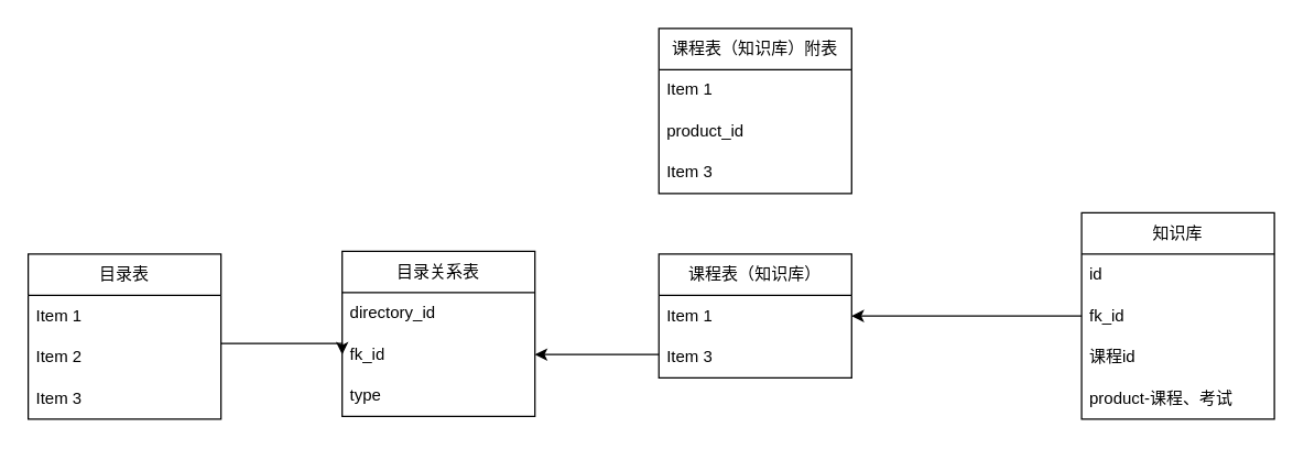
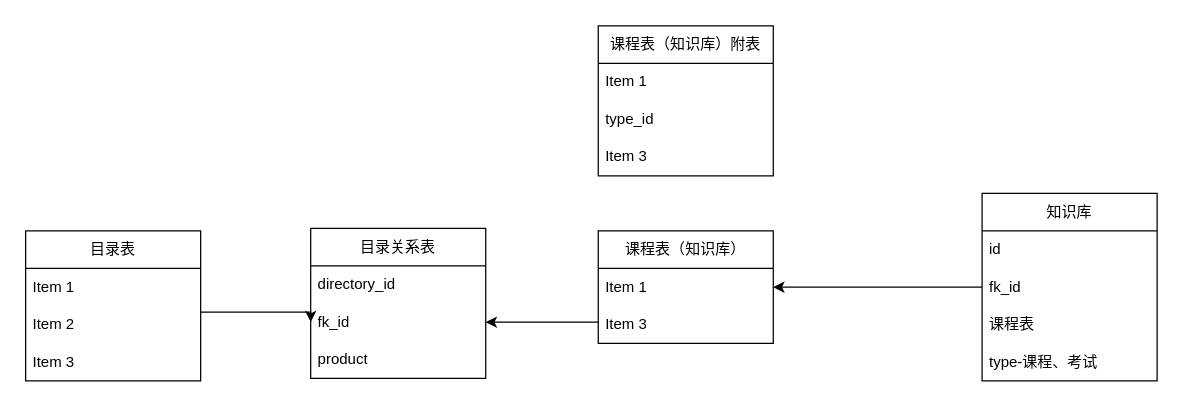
  <mxCell id="0" />
  <mxCell id="1" parent="0" />
  <mxCell id="2" style="edgeStyle=orthogonalEdgeStyle;rounded=0;orthogonalLoop=1;jettySize=auto;html=1;" parent="1" source="3" target="14" edge="1"><mxGeometry relative="1" as="geometry"><Array as="points"><mxPoint x="468" y="257" /><mxPoint x="468" y="257" /></Array></mxGeometry></mxCell>
  <mxCell id="3" value="课程表（知识库）" style="swimlane;fontStyle=0;childLayout=stackLayout;horizontal=1;startSize=30;horizontalStack=0;resizeParent=1;resizeParentMax=0;resizeLast=0;collapsible=1;marginBottom=0;whiteSpace=wrap;html=1;" parent="1" vertex="1"><mxGeometry x="478" y="184" width="140" height="90" as="geometry" /></mxCell>
  <mxCell id="4" value="Item 1" style="text;strokeColor=none;fillColor=none;align=left;verticalAlign=middle;spacingLeft=4;spacingRight=4;overflow=hidden;points=[[0,0.5],[1,0.5]];portConstraint=eastwest;rotatable=0;whiteSpace=wrap;html=1;" parent="3" vertex="1"><mxGeometry y="30" width="140" height="30" as="geometry" /></mxCell>
  <mxCell id="5" value="Item 3" style="text;strokeColor=none;fillColor=none;align=left;verticalAlign=middle;spacingLeft=4;spacingRight=4;overflow=hidden;points=[[0,0.5],[1,0.5]];portConstraint=eastwest;rotatable=0;whiteSpace=wrap;html=1;" parent="3" vertex="1"><mxGeometry y="60" width="140" height="30" as="geometry" /></mxCell>
  <mxCell id="6" style="edgeStyle=orthogonalEdgeStyle;rounded=0;orthogonalLoop=1;jettySize=auto;html=1;" parent="1" source="7" target="4" edge="1"><mxGeometry relative="1" as="geometry" /></mxCell>
  <mxCell id="7" value="知识库" style="swimlane;fontStyle=0;childLayout=stackLayout;horizontal=1;startSize=30;horizontalStack=0;resizeParent=1;resizeParentMax=0;resizeLast=0;collapsible=1;marginBottom=0;whiteSpace=wrap;html=1;" parent="1" vertex="1"><mxGeometry x="785" y="154" width="140" height="150" as="geometry" /></mxCell>
  <mxCell id="8" value="id" style="text;strokeColor=none;fillColor=none;align=left;verticalAlign=middle;spacingLeft=4;spacingRight=4;overflow=hidden;points=[[0,0.5],[1,0.5]];portConstraint=eastwest;rotatable=0;whiteSpace=wrap;html=1;" parent="7" vertex="1"><mxGeometry y="30" width="140" height="30" as="geometry" /></mxCell>
  <mxCell id="9" value="fk_id" style="text;strokeColor=none;fillColor=none;align=left;verticalAlign=middle;spacingLeft=4;spacingRight=4;overflow=hidden;points=[[0,0.5],[1,0.5]];portConstraint=eastwest;rotatable=0;whiteSpace=wrap;html=1;" parent="7" vertex="1"><mxGeometry y="60" width="140" height="30" as="geometry" /></mxCell>
- <mxCell id="10" value="课程id" style="text;strokeColor=none;fillColor=none;align=left;verticalAlign=middle;spacingLeft=4;spacingRight=4;overflow=hidden;points=[[0,0.5],[1,0.5]];portConstraint=eastwest;rotatable=0;whiteSpace=wrap;html=1;" parent="7" vertex="1"><mxGeometry y="90" width="140" height="30" as="geometry" /></mxCell>
- <mxCell id="11" value="product-课程、考试" style="text;strokeColor=none;fillColor=none;align=left;verticalAlign=middle;spacingLeft=4;spacingRight=4;overflow=hidden;points=[[0,0.5],[1,0.5]];portConstraint=eastwest;rotatable=0;whiteSpace=wrap;html=1;" parent="7" vertex="1"><mxGeometry y="120" width="140" height="30" as="geometry" /></mxCell>
+ <mxCell id="10" value="课程表" style="text;strokeColor=none;fillColor=none;align=left;verticalAlign=middle;spacingLeft=4;spacingRight=4;overflow=hidden;points=[[0,0.5],[1,0.5]];portConstraint=eastwest;rotatable=0;whiteSpace=wrap;html=1;" parent="7" vertex="1"><mxGeometry y="90" width="140" height="30" as="geometry" /></mxCell>
+ <mxCell id="11" value="type-课程、考试" style="text;strokeColor=none;fillColor=none;align=left;verticalAlign=middle;spacingLeft=4;spacingRight=4;overflow=hidden;points=[[0,0.5],[1,0.5]];portConstraint=eastwest;rotatable=0;whiteSpace=wrap;html=1;" parent="7" vertex="1"><mxGeometry y="120" width="140" height="30" as="geometry" /></mxCell>
  <mxCell id="12" value="目录关系表" style="swimlane;fontStyle=0;childLayout=stackLayout;horizontal=1;startSize=30;horizontalStack=0;resizeParent=1;resizeParentMax=0;resizeLast=0;collapsible=1;marginBottom=0;whiteSpace=wrap;html=1;" parent="1" vertex="1"><mxGeometry x="248" y="182" width="140" height="120" as="geometry" /></mxCell>
  <mxCell id="13" value="directory_id" style="text;strokeColor=none;fillColor=none;align=left;verticalAlign=middle;spacingLeft=4;spacingRight=4;overflow=hidden;points=[[0,0.5],[1,0.5]];portConstraint=eastwest;rotatable=0;whiteSpace=wrap;html=1;" parent="12" vertex="1"><mxGeometry y="30" width="140" height="30" as="geometry" /></mxCell>
  <mxCell id="14" value="fk_id" style="text;strokeColor=none;fillColor=none;align=left;verticalAlign=middle;spacingLeft=4;spacingRight=4;overflow=hidden;points=[[0,0.5],[1,0.5]];portConstraint=eastwest;rotatable=0;whiteSpace=wrap;html=1;" parent="12" vertex="1"><mxGeometry y="60" width="140" height="30" as="geometry" /></mxCell>
- <mxCell id="15" value="type" style="text;strokeColor=none;fillColor=none;align=left;verticalAlign=middle;spacingLeft=4;spacingRight=4;overflow=hidden;points=[[0,0.5],[1,0.5]];portConstraint=eastwest;rotatable=0;whiteSpace=wrap;html=1;" parent="12" vertex="1"><mxGeometry y="90" width="140" height="30" as="geometry" /></mxCell>
+ <mxCell id="15" value="product" style="text;strokeColor=none;fillColor=none;align=left;verticalAlign=middle;spacingLeft=4;spacingRight=4;overflow=hidden;points=[[0,0.5],[1,0.5]];portConstraint=eastwest;rotatable=0;whiteSpace=wrap;html=1;" parent="12" vertex="1"><mxGeometry y="90" width="140" height="30" as="geometry" /></mxCell>
  <mxCell id="16" value="课程表（知识库）附表" style="swimlane;fontStyle=0;childLayout=stackLayout;horizontal=1;startSize=30;horizontalStack=0;resizeParent=1;resizeParentMax=0;resizeLast=0;collapsible=1;marginBottom=0;whiteSpace=wrap;html=1;" parent="1" vertex="1"><mxGeometry x="478" y="20" width="140" height="120" as="geometry" /></mxCell>
  <mxCell id="17" value="Item 1" style="text;strokeColor=none;fillColor=none;align=left;verticalAlign=middle;spacingLeft=4;spacingRight=4;overflow=hidden;points=[[0,0.5],[1,0.5]];portConstraint=eastwest;rotatable=0;whiteSpace=wrap;html=1;" parent="16" vertex="1"><mxGeometry y="30" width="140" height="30" as="geometry" /></mxCell>
- <mxCell id="18" value="product_id" style="text;strokeColor=none;fillColor=none;align=left;verticalAlign=middle;spacingLeft=4;spacingRight=4;overflow=hidden;points=[[0,0.5],[1,0.5]];portConstraint=eastwest;rotatable=0;whiteSpace=wrap;html=1;" parent="16" vertex="1"><mxGeometry y="60" width="140" height="30" as="geometry" /></mxCell>
+ <mxCell id="18" value="type_id" style="text;strokeColor=none;fillColor=none;align=left;verticalAlign=middle;spacingLeft=4;spacingRight=4;overflow=hidden;points=[[0,0.5],[1,0.5]];portConstraint=eastwest;rotatable=0;whiteSpace=wrap;html=1;" parent="16" vertex="1"><mxGeometry y="60" width="140" height="30" as="geometry" /></mxCell>
  <mxCell id="19" value="Item 3" style="text;strokeColor=none;fillColor=none;align=left;verticalAlign=middle;spacingLeft=4;spacingRight=4;overflow=hidden;points=[[0,0.5],[1,0.5]];portConstraint=eastwest;rotatable=0;whiteSpace=wrap;html=1;" parent="16" vertex="1"><mxGeometry y="90" width="140" height="30" as="geometry" /></mxCell>
  <mxCell id="20" style="edgeStyle=orthogonalEdgeStyle;rounded=0;orthogonalLoop=1;jettySize=auto;html=1;entryX=0;entryY=0.5;entryDx=0;entryDy=0;" parent="1" source="21" target="14" edge="1"><mxGeometry relative="1" as="geometry"><Array as="points"><mxPoint x="248" y="249" /></Array></mxGeometry></mxCell>
  <mxCell id="21" value="目录表" style="swimlane;fontStyle=0;childLayout=stackLayout;horizontal=1;startSize=30;horizontalStack=0;resizeParent=1;resizeParentMax=0;resizeLast=0;collapsible=1;marginBottom=0;whiteSpace=wrap;html=1;" parent="1" vertex="1"><mxGeometry x="20" y="184" width="140" height="120" as="geometry" /></mxCell>
  <mxCell id="22" value="Item 1" style="text;strokeColor=none;fillColor=none;align=left;verticalAlign=middle;spacingLeft=4;spacingRight=4;overflow=hidden;points=[[0,0.5],[1,0.5]];portConstraint=eastwest;rotatable=0;whiteSpace=wrap;html=1;" parent="21" vertex="1"><mxGeometry y="30" width="140" height="30" as="geometry" /></mxCell>
  <mxCell id="23" value="Item 2" style="text;strokeColor=none;fillColor=none;align=left;verticalAlign=middle;spacingLeft=4;spacingRight=4;overflow=hidden;points=[[0,0.5],[1,0.5]];portConstraint=eastwest;rotatable=0;whiteSpace=wrap;html=1;" parent="21" vertex="1"><mxGeometry y="60" width="140" height="30" as="geometry" /></mxCell>
  <mxCell id="24" value="Item 3" style="text;strokeColor=none;fillColor=none;align=left;verticalAlign=middle;spacingLeft=4;spacingRight=4;overflow=hidden;points=[[0,0.5],[1,0.5]];portConstraint=eastwest;rotatable=0;whiteSpace=wrap;html=1;" parent="21" vertex="1"><mxGeometry y="90" width="140" height="30" as="geometry" /></mxCell>
